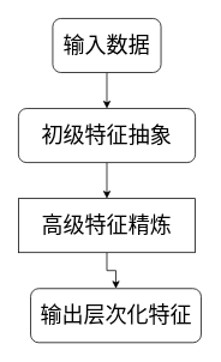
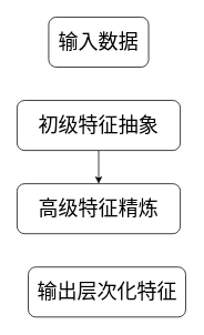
  <mxCell id="0" />
  <mxCell id="1" parent="0" />
- <mxCell id="2" style="edgeStyle=orthogonalEdgeStyle;rounded=0;orthogonalLoop=1;jettySize=auto;html=1;exitX=0.5;exitY=1;exitDx=0;exitDy=0;entryX=0.5;entryY=0;entryDx=0;entryDy=0;" parent="1" source="3" target="5" edge="1"><mxGeometry relative="1" as="geometry" /></mxCell>
  <mxCell id="3" value="&lt;font style=&quot;font-size: 24px;&quot;&gt;输入数据&lt;/font&gt;" style="rounded=1;whiteSpace=wrap;html=1;" parent="1" vertex="1"><mxGeometry x="58" y="20" width="120" height="60" as="geometry" /></mxCell>
  <mxCell id="4" style="edgeStyle=orthogonalEdgeStyle;rounded=0;orthogonalLoop=1;jettySize=auto;html=1;exitX=0.5;exitY=1;exitDx=0;exitDy=0;entryX=0.5;entryY=0;entryDx=0;entryDy=0;" parent="1" source="5" target="7" edge="1"><mxGeometry relative="1" as="geometry" /></mxCell>
  <mxCell id="5" value="&lt;font style=&quot;font-size: 24px;&quot;&gt;初级特征抽象&lt;/font&gt;" style="rounded=1;whiteSpace=wrap;html=1;" parent="1" vertex="1"><mxGeometry x="20" y="120" width="196" height="60" as="geometry" /></mxCell>
- <mxCell id="6" style="edgeStyle=orthogonalEdgeStyle;rounded=0;orthogonalLoop=1;jettySize=auto;html=1;exitX=0.5;exitY=1;exitDx=0;exitDy=0;entryX=0.5;entryY=0;entryDx=0;entryDy=0;" parent="1" source="7" target="8" edge="1"><mxGeometry relative="1" as="geometry" /></mxCell>
- <mxCell id="7" value="&lt;font style=&quot;font-size: 24px;&quot;&gt;高级特征精炼&lt;/font&gt;" style="whiteSpace=wrap;html=1;rounded=0;" parent="1" vertex="1"><mxGeometry x="20" y="220" width="196" height="60" as="geometry" /></mxCell>
+ <mxCell id="7" value="&lt;font style=&quot;font-size: 24px;&quot;&gt;高级特征精炼&lt;/font&gt;" style="rounded=1;whiteSpace=wrap;html=1;" parent="1" vertex="1"><mxGeometry x="20" y="220" width="196" height="60" as="geometry" /></mxCell>
  <mxCell id="8" value="&lt;font style=&quot;font-size: 24px;&quot;&gt;输出层次化特征&lt;/font&gt;" style="rounded=1;whiteSpace=wrap;html=1;" parent="1" vertex="1"><mxGeometry x="33.5" y="320" width="189" height="60" as="geometry" /></mxCell>
